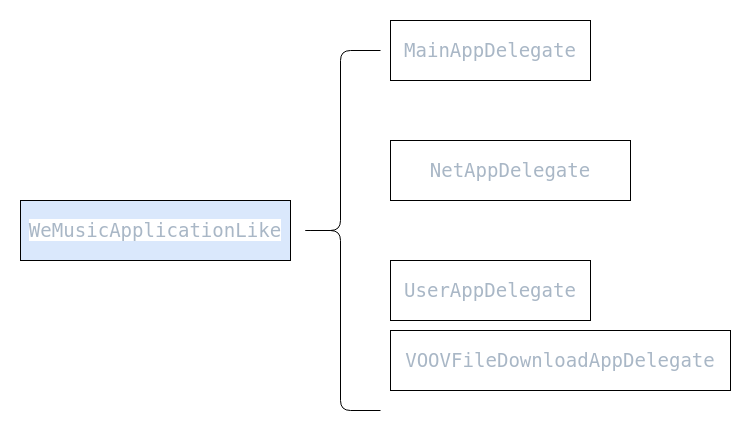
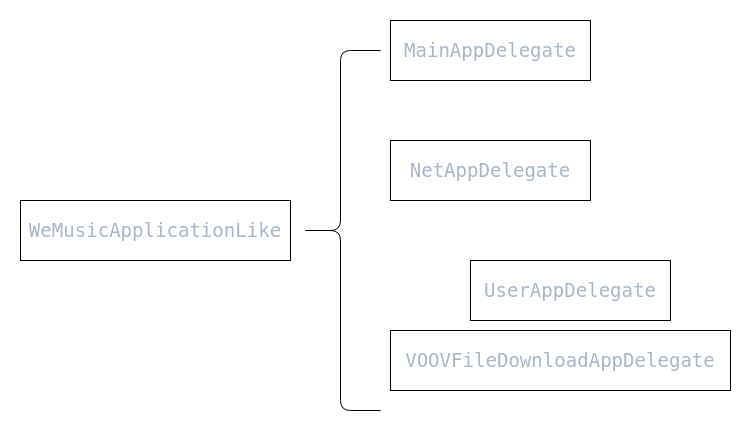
  <mxCell id="0" />
  <mxCell id="1" parent="0" />
  <mxCell id="2" value="" style="shape=curlyBracket;whiteSpace=wrap;html=1;rounded=1;" parent="1" vertex="1"><mxGeometry x="300" y="50" width="80" height="360" as="geometry" /></mxCell>
  <mxCell id="3" value="&lt;pre style=&quot;color: rgb(169 , 183 , 198) ; font-family: &amp;#34;menlo&amp;#34; , monospace ; font-size: 14.3pt&quot;&gt;&lt;span style=&quot;background-color: rgb(255 , 255 , 255)&quot;&gt;MainAppDelegate&lt;/span&gt;&lt;/pre&gt;" style="rounded=0;whiteSpace=wrap;html=1;" parent="1" vertex="1"><mxGeometry x="390" y="20" width="200" height="60" as="geometry" /></mxCell>
- <mxCell id="4" value="&lt;pre style=&quot;color: rgb(169 , 183 , 198) ; font-family: &amp;#34;menlo&amp;#34; , monospace ; font-size: 14.3pt&quot;&gt;&lt;span style=&quot;background-color: rgb(255 , 255 , 255)&quot;&gt;NetAppDelegate&lt;/span&gt;&lt;/pre&gt;" style="rounded=0;whiteSpace=wrap;html=1;" vertex="1" parent="1"><mxGeometry x="390" y="140" width="240" height="60" as="geometry" /></mxCell>
- <mxCell id="5" value="&lt;pre style=&quot;color: rgb(169 , 183 , 198) ; font-family: &amp;#34;menlo&amp;#34; , monospace ; font-size: 14.3pt&quot;&gt;&lt;span style=&quot;background-color: rgb(255 , 255 , 255)&quot;&gt;UserAppDelegate&lt;/span&gt;&lt;/pre&gt;" style="rounded=0;whiteSpace=wrap;html=1;" vertex="1" parent="1"><mxGeometry x="390" y="260" width="200" height="60" as="geometry" /></mxCell>
+ <mxCell id="4" value="&lt;pre style=&quot;color: rgb(169 , 183 , 198) ; font-family: &amp;#34;menlo&amp;#34; , monospace ; font-size: 14.3pt&quot;&gt;&lt;span style=&quot;background-color: rgb(255 , 255 , 255)&quot;&gt;NetAppDelegate&lt;/span&gt;&lt;/pre&gt;" style="rounded=0;whiteSpace=wrap;html=1;" vertex="1" parent="1"><mxGeometry x="390" y="140" width="200" height="60" as="geometry" /></mxCell>
+ <mxCell id="5" value="&lt;pre style=&quot;color: rgb(169 , 183 , 198) ; font-family: &amp;#34;menlo&amp;#34; , monospace ; font-size: 14.3pt&quot;&gt;&lt;span style=&quot;background-color: rgb(255 , 255 , 255)&quot;&gt;UserAppDelegate&lt;/span&gt;&lt;/pre&gt;" style="rounded=0;whiteSpace=wrap;html=1;" vertex="1" parent="1"><mxGeometry x="470" y="260" width="200" height="60" as="geometry" /></mxCell>
  <mxCell id="6" value="&lt;pre style=&quot;color: rgb(169 , 183 , 198) ; font-family: &amp;#34;menlo&amp;#34; , monospace ; font-size: 14.3pt&quot;&gt;&lt;span style=&quot;background-color: rgb(255 , 255 , 255)&quot;&gt;VOOVFileDownloadAppDelegate&lt;/span&gt;&lt;/pre&gt;" style="rounded=0;whiteSpace=wrap;html=1;" vertex="1" parent="1"><mxGeometry x="390" y="330" width="340" height="60" as="geometry" /></mxCell>
- <mxCell id="7" value="&lt;pre style=&quot;color: rgb(169 , 183 , 198) ; font-family: &amp;#34;menlo&amp;#34; , monospace ; font-size: 14.3pt&quot;&gt;&lt;span style=&quot;background-color: rgb(255 , 255 , 255)&quot;&gt;WeMusicApplicationLike&lt;/span&gt;&lt;/pre&gt;" style="rounded=0;whiteSpace=wrap;html=1;fillColor=#dae8fc;" vertex="1" parent="1"><mxGeometry x="20" y="200" width="270" height="60" as="geometry" /></mxCell>
+ <mxCell id="7" value="&lt;pre style=&quot;color: rgb(169 , 183 , 198) ; font-family: &amp;#34;menlo&amp;#34; , monospace ; font-size: 14.3pt&quot;&gt;&lt;span style=&quot;background-color: rgb(255 , 255 , 255)&quot;&gt;WeMusicApplicationLike&lt;/span&gt;&lt;/pre&gt;" style="rounded=0;whiteSpace=wrap;html=1;" vertex="1" parent="1"><mxGeometry x="20" y="200" width="270" height="60" as="geometry" /></mxCell>
